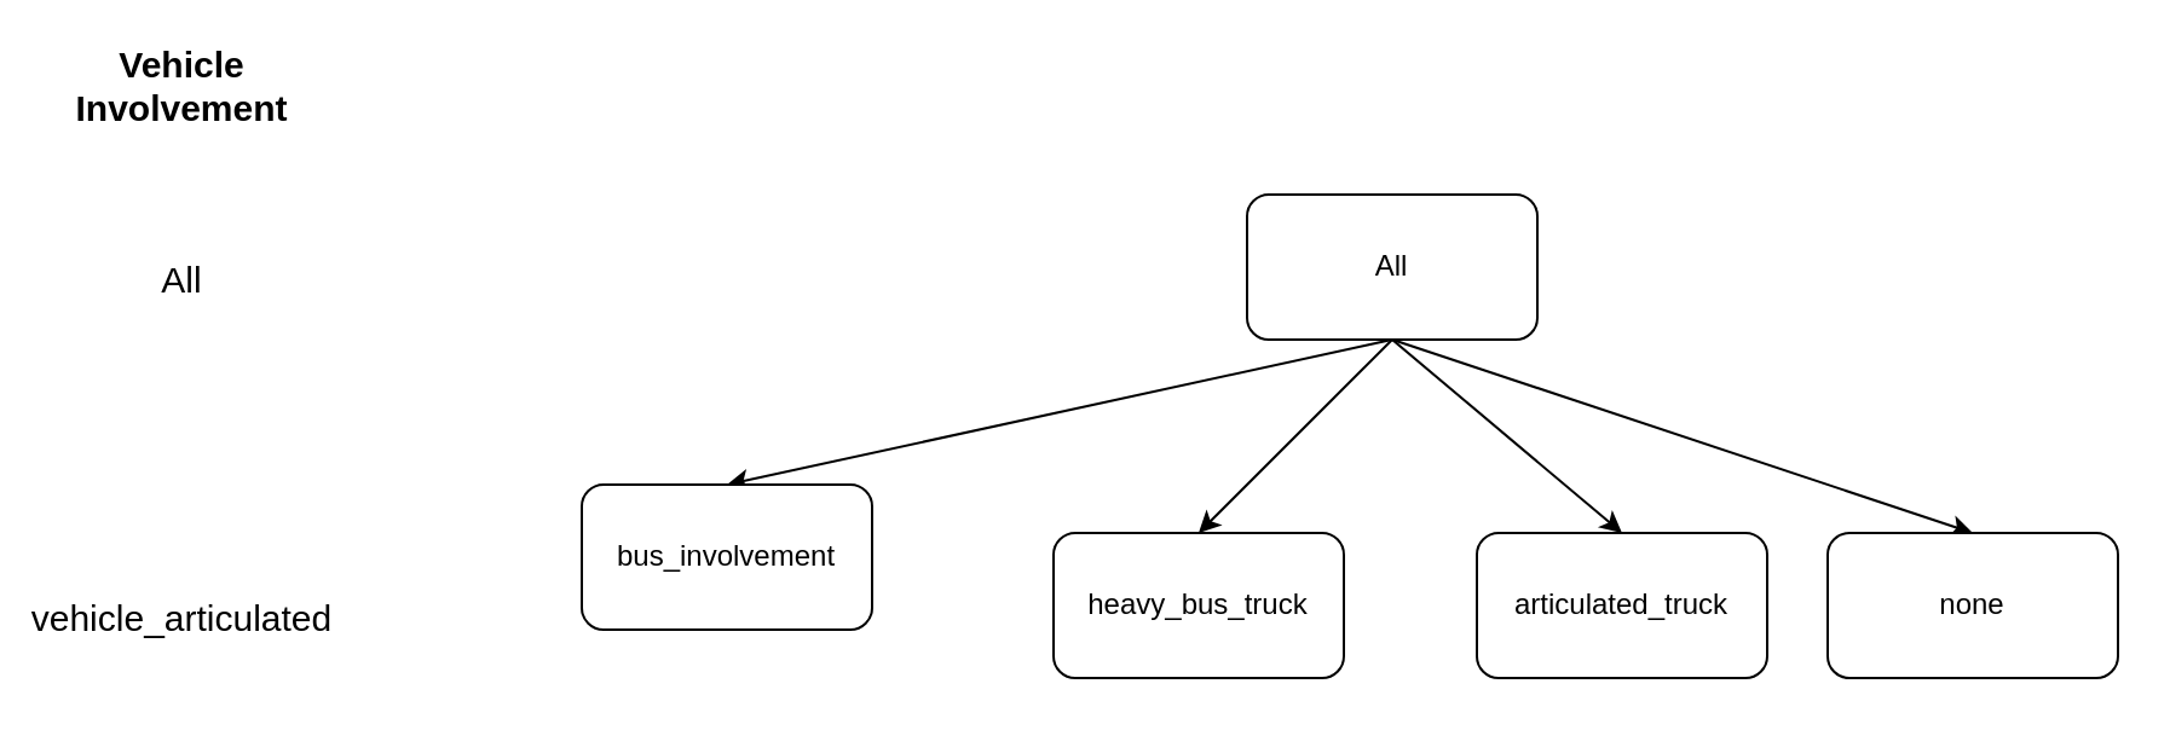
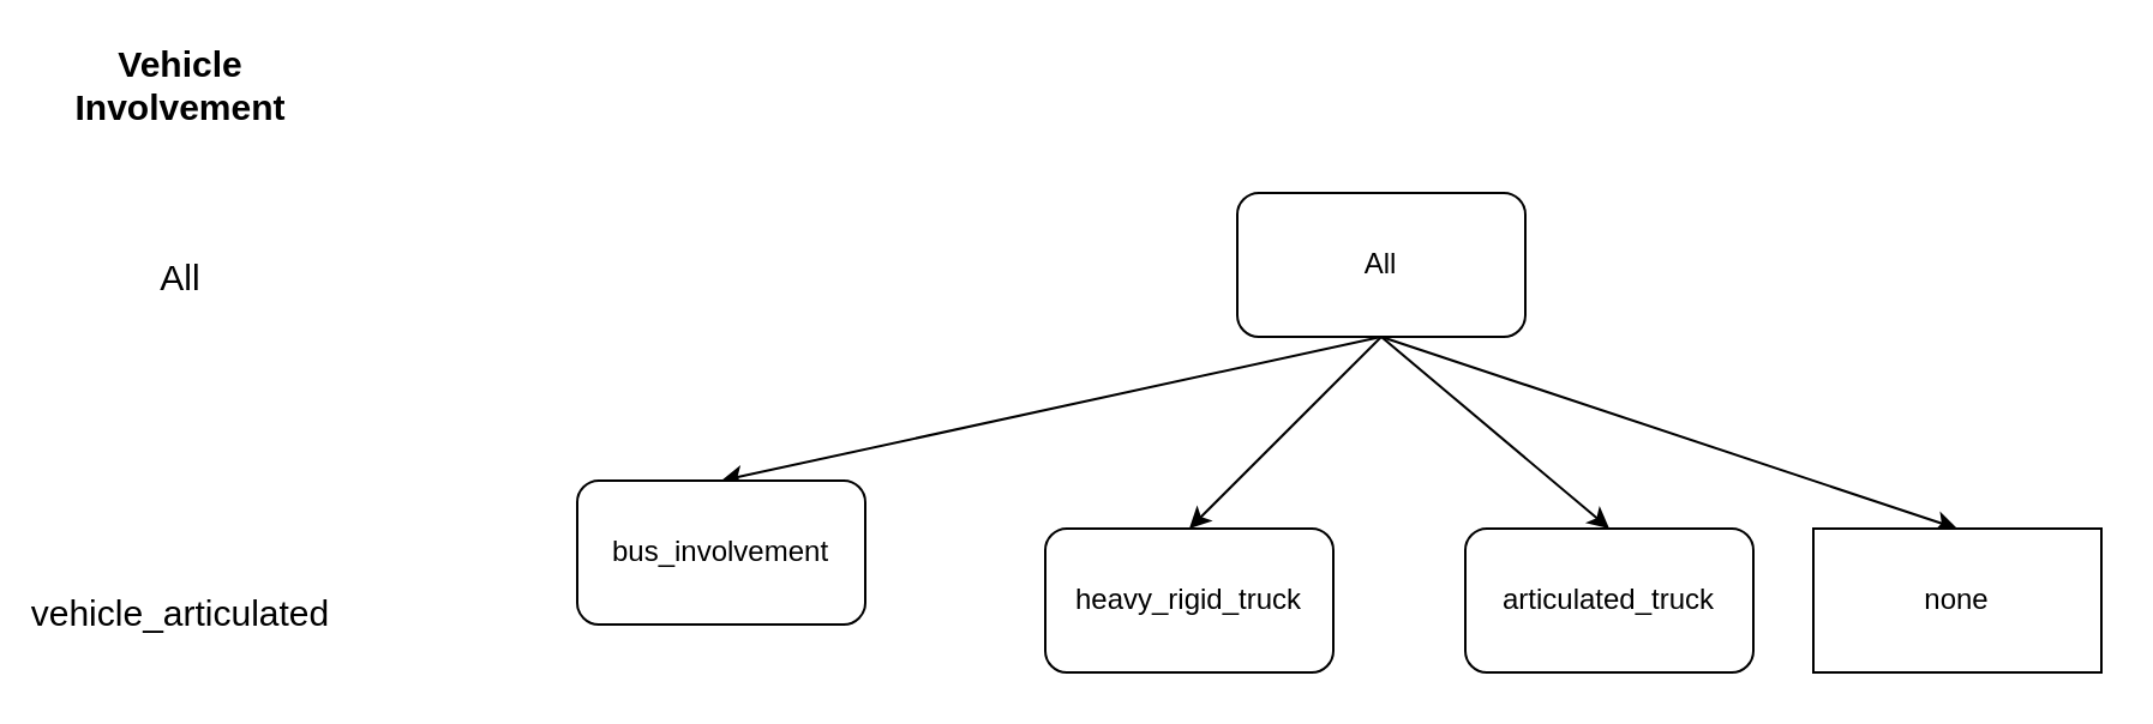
  <mxCell id="0" />
  <mxCell id="1" parent="0" />
  <mxCell id="2" value="&lt;b&gt;Vehicle Involvement&lt;/b&gt;" style="text;html=1;align=center;verticalAlign=middle;whiteSpace=wrap;rounded=0;fontSize=15;" parent="1" vertex="1"><mxGeometry x="20" y="20" width="110" height="30" as="geometry" /></mxCell>
  <mxCell id="3" style="rounded=0;orthogonalLoop=1;jettySize=auto;html=1;exitX=0.5;exitY=1;exitDx=0;exitDy=0;entryX=0.5;entryY=0;entryDx=0;entryDy=0;" parent="1" source="7" target="10" edge="1"><mxGeometry relative="1" as="geometry" /></mxCell>
  <mxCell id="4" style="rounded=0;orthogonalLoop=1;jettySize=auto;html=1;exitX=0.5;exitY=1;exitDx=0;exitDy=0;entryX=0.5;entryY=0;entryDx=0;entryDy=0;" parent="1" source="7" target="11" edge="1"><mxGeometry relative="1" as="geometry" /></mxCell>
  <mxCell id="5" style="rounded=0;orthogonalLoop=1;jettySize=auto;html=1;exitX=0.5;exitY=1;exitDx=0;exitDy=0;entryX=0.5;entryY=0;entryDx=0;entryDy=0;" edge="1" parent="1" source="7" target="12"><mxGeometry relative="1" as="geometry" /></mxCell>
  <mxCell id="6" style="rounded=0;orthogonalLoop=1;jettySize=auto;html=1;exitX=0.5;exitY=1;exitDx=0;exitDy=0;entryX=0.5;entryY=0;entryDx=0;entryDy=0;" edge="1" parent="1" source="7" target="13"><mxGeometry relative="1" as="geometry" /></mxCell>
  <mxCell id="7" value="All" style="rounded=1;whiteSpace=wrap;html=1;" parent="1" vertex="1"><mxGeometry x="515" y="80" width="120" height="60" as="geometry" /></mxCell>
  <mxCell id="8" value="All" style="text;html=1;align=center;verticalAlign=middle;whiteSpace=wrap;rounded=0;fontSize=15;" parent="1" vertex="1"><mxGeometry x="45" y="100" width="60" height="30" as="geometry" /></mxCell>
  <mxCell id="9" value="vehicle_articulated" style="text;html=1;align=center;verticalAlign=middle;whiteSpace=wrap;rounded=0;fontSize=15;" parent="1" vertex="1"><mxGeometry x="45" y="240" width="60" height="30" as="geometry" /></mxCell>
  <mxCell id="10" value="bus_involvement" style="rounded=1;whiteSpace=wrap;html=1;" parent="1" vertex="1"><mxGeometry x="240" y="200" width="120" height="60" as="geometry" /></mxCell>
  <mxCell id="11" value="articulated_truck" style="rounded=1;whiteSpace=wrap;html=1;" parent="1" vertex="1"><mxGeometry x="610" y="220" width="120" height="60" as="geometry" /></mxCell>
- <mxCell id="12" value="heavy_bus_truck" style="rounded=1;whiteSpace=wrap;html=1;" parent="1" vertex="1"><mxGeometry x="435" y="220" width="120" height="60" as="geometry" /></mxCell>
- <mxCell id="13" value="none" style="rounded=1;whiteSpace=wrap;html=1;" vertex="1" parent="1"><mxGeometry x="755" y="220" width="120" height="60" as="geometry" /></mxCell>
+ <mxCell id="12" value="heavy_rigid_truck" style="rounded=1;whiteSpace=wrap;html=1;" parent="1" vertex="1"><mxGeometry x="435" y="220" width="120" height="60" as="geometry" /></mxCell>
+ <mxCell id="13" value="none" style="whiteSpace=wrap;html=1;rounded=0;" vertex="1" parent="1"><mxGeometry x="755" y="220" width="120" height="60" as="geometry" /></mxCell>
